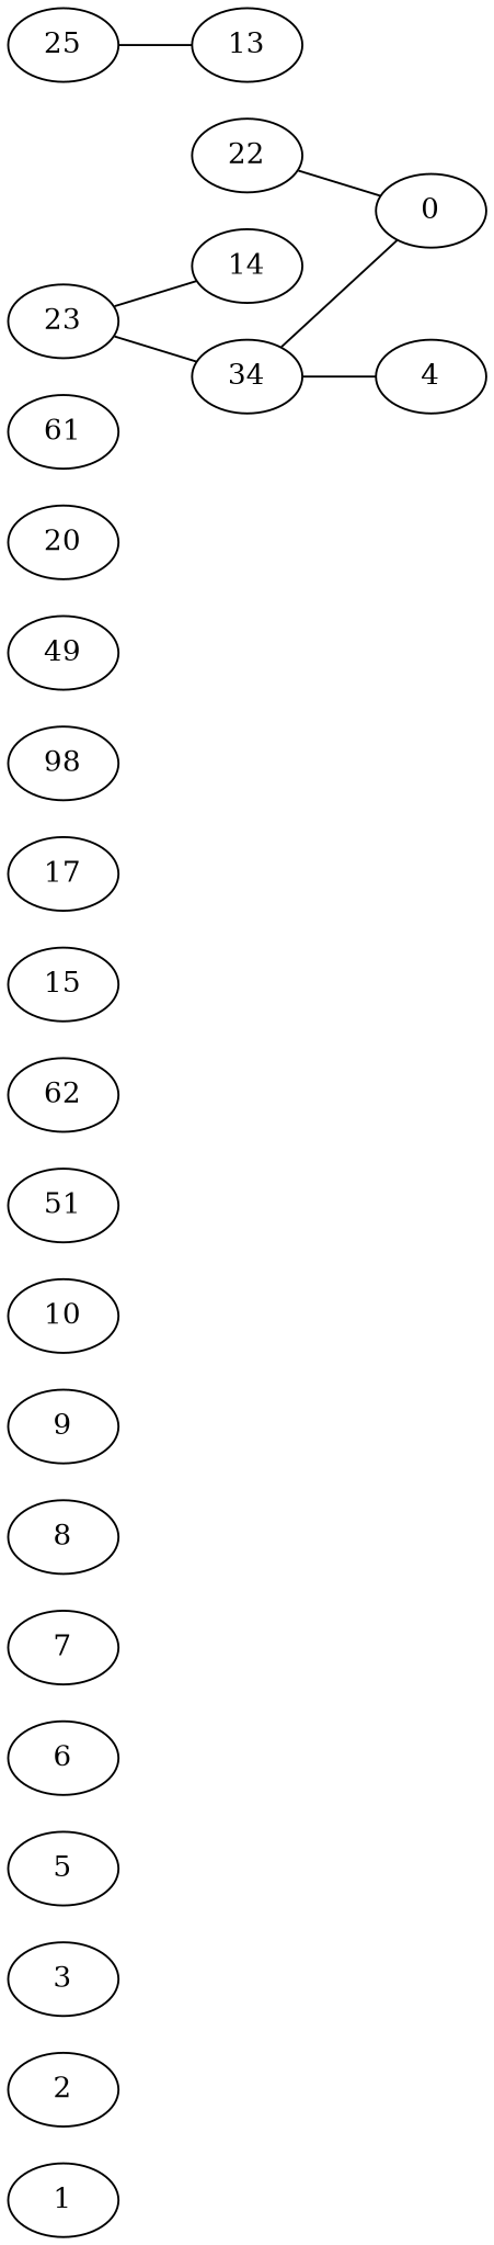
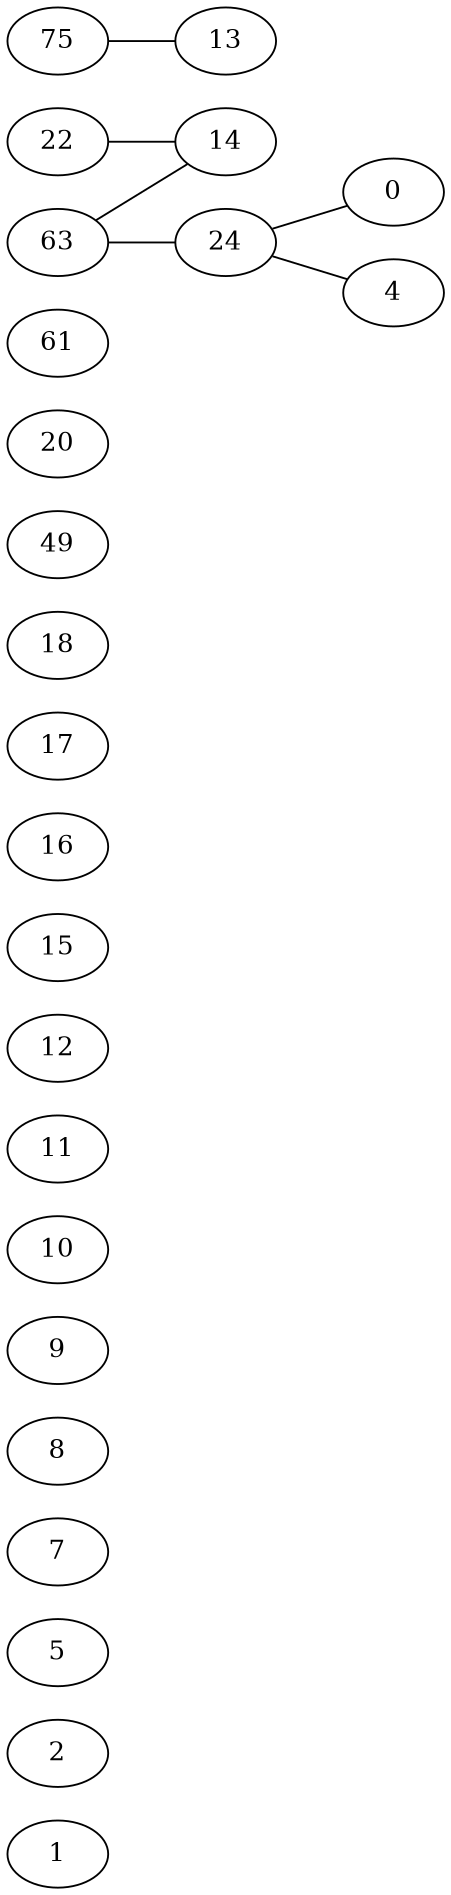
  graph {
    rankdir=LR
    1
    2
-   3
    5
-   6
    7
    8
    9
    10
-   11 [label=51]
-   12 [label=62]
+   11
+   12
    15
+   16
    17
-   18 [label=98]
+   18
    n16 [label=49]
    20
    n18 [label=61]
    22
    0
-   23
+   23 [label=63]
    14
-   24 [label=34]
+   24
    4
-   25
+   25 [label=75]
    13
-   22 -- 0
+   22 -- 14
    23 -- 14
    23 -- 24
    24 -- 0
    24 -- 4
    25 -- 13
  }
